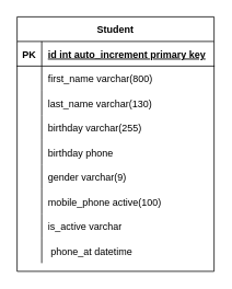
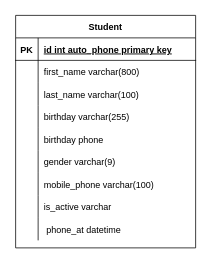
  <mxCell id="0" />
  <mxCell id="1" parent="0" />
  <mxCell id="2" value="Student" style="shape=table;startSize=30;container=1;collapsible=1;childLayout=tableLayout;fixedRows=1;rowLines=0;fontStyle=1;align=center;resizeLast=1;" vertex="1" parent="1"><mxGeometry x="20" y="20" width="240" height="310" as="geometry" /></mxCell>
  <mxCell id="3" value="" style="shape=tableRow;horizontal=0;startSize=0;swimlaneHead=0;swimlaneBody=0;fillColor=none;collapsible=0;dropTarget=0;points=[[0,0.5],[1,0.5]];portConstraint=eastwest;top=0;left=0;right=0;bottom=1;" vertex="1" parent="2"><mxGeometry y="30" width="240" height="30" as="geometry" /></mxCell>
  <mxCell id="4" value="PK" style="shape=partialRectangle;connectable=0;fillColor=none;top=0;left=0;bottom=0;right=0;fontStyle=1;overflow=hidden;" vertex="1" parent="3"><mxGeometry width="30" height="30" as="geometry"><mxRectangle width="30" height="30" as="alternateBounds" /></mxGeometry></mxCell>
- <mxCell id="5" value="id int auto_increment primary key" style="shape=partialRectangle;connectable=0;fillColor=none;top=0;left=0;bottom=0;right=0;align=left;spacingLeft=6;fontStyle=5;overflow=hidden;" vertex="1" parent="3"><mxGeometry x="30" width="210" height="30" as="geometry"><mxRectangle width="210" height="30" as="alternateBounds" /></mxGeometry></mxCell>
+ <mxCell id="5" value="id int auto_phone primary key" style="shape=partialRectangle;connectable=0;fillColor=none;top=0;left=0;bottom=0;right=0;align=left;spacingLeft=6;fontStyle=5;overflow=hidden;" vertex="1" parent="3"><mxGeometry x="30" width="210" height="30" as="geometry"><mxRectangle width="210" height="30" as="alternateBounds" /></mxGeometry></mxCell>
  <mxCell id="6" value="" style="shape=tableRow;horizontal=0;startSize=0;swimlaneHead=0;swimlaneBody=0;fillColor=none;collapsible=0;dropTarget=0;points=[[0,0.5],[1,0.5]];portConstraint=eastwest;top=0;left=0;right=0;bottom=0;" vertex="1" parent="2"><mxGeometry y="60" width="240" height="30" as="geometry" /></mxCell>
  <mxCell id="7" value="" style="shape=partialRectangle;connectable=0;fillColor=none;top=0;left=0;bottom=0;right=0;editable=1;overflow=hidden;" vertex="1" parent="6"><mxGeometry width="30" height="30" as="geometry"><mxRectangle width="30" height="30" as="alternateBounds" /></mxGeometry></mxCell>
  <mxCell id="8" value="first_name varchar(800)" style="shape=partialRectangle;connectable=0;fillColor=none;top=0;left=0;bottom=0;right=0;align=left;spacingLeft=6;overflow=hidden;" vertex="1" parent="6"><mxGeometry x="30" width="210" height="30" as="geometry"><mxRectangle width="210" height="30" as="alternateBounds" /></mxGeometry></mxCell>
  <mxCell id="9" value="" style="shape=tableRow;horizontal=0;startSize=0;swimlaneHead=0;swimlaneBody=0;fillColor=none;collapsible=0;dropTarget=0;points=[[0,0.5],[1,0.5]];portConstraint=eastwest;top=0;left=0;right=0;bottom=0;" vertex="1" parent="2"><mxGeometry y="90" width="240" height="30" as="geometry" /></mxCell>
  <mxCell id="10" value="" style="shape=partialRectangle;connectable=0;fillColor=none;top=0;left=0;bottom=0;right=0;editable=1;overflow=hidden;" vertex="1" parent="9"><mxGeometry width="30" height="30" as="geometry"><mxRectangle width="30" height="30" as="alternateBounds" /></mxGeometry></mxCell>
- <mxCell id="11" value="last_name varchar(130)" style="shape=partialRectangle;connectable=0;fillColor=none;top=0;left=0;bottom=0;right=0;align=left;spacingLeft=6;overflow=hidden;" vertex="1" parent="9"><mxGeometry x="30" width="210" height="30" as="geometry"><mxRectangle width="210" height="30" as="alternateBounds" /></mxGeometry></mxCell>
+ <mxCell id="11" value="last_name varchar(100)" style="shape=partialRectangle;connectable=0;fillColor=none;top=0;left=0;bottom=0;right=0;align=left;spacingLeft=6;overflow=hidden;" vertex="1" parent="9"><mxGeometry x="30" width="210" height="30" as="geometry"><mxRectangle width="210" height="30" as="alternateBounds" /></mxGeometry></mxCell>
  <mxCell id="12" value="" style="shape=tableRow;horizontal=0;startSize=0;swimlaneHead=0;swimlaneBody=0;fillColor=none;collapsible=0;dropTarget=0;points=[[0,0.5],[1,0.5]];portConstraint=eastwest;top=0;left=0;right=0;bottom=0;" vertex="1" parent="2"><mxGeometry y="120" width="240" height="30" as="geometry" /></mxCell>
  <mxCell id="13" value="" style="shape=partialRectangle;connectable=0;fillColor=none;top=0;left=0;bottom=0;right=0;editable=1;overflow=hidden;" vertex="1" parent="12"><mxGeometry width="30" height="30" as="geometry"><mxRectangle width="30" height="30" as="alternateBounds" /></mxGeometry></mxCell>
  <mxCell id="14" value="birthday varchar(255)" style="shape=partialRectangle;connectable=0;fillColor=none;top=0;left=0;bottom=0;right=0;align=left;spacingLeft=6;overflow=hidden;" vertex="1" parent="12"><mxGeometry x="30" width="210" height="30" as="geometry"><mxRectangle width="210" height="30" as="alternateBounds" /></mxGeometry></mxCell>
  <mxCell id="15" value="" style="shape=tableRow;horizontal=0;startSize=0;swimlaneHead=0;swimlaneBody=0;fillColor=none;collapsible=0;dropTarget=0;points=[[0,0.5],[1,0.5]];portConstraint=eastwest;top=0;left=0;right=0;bottom=0;" vertex="1" parent="2"><mxGeometry y="150" width="240" height="30" as="geometry" /></mxCell>
  <mxCell id="16" value="" style="shape=partialRectangle;connectable=0;fillColor=none;top=0;left=0;bottom=0;right=0;editable=1;overflow=hidden;" vertex="1" parent="15"><mxGeometry width="30" height="30" as="geometry"><mxRectangle width="30" height="30" as="alternateBounds" /></mxGeometry></mxCell>
  <mxCell id="17" value="birthday phone" style="shape=partialRectangle;connectable=0;fillColor=none;top=0;left=0;bottom=0;right=0;align=left;spacingLeft=6;overflow=hidden;" vertex="1" parent="15"><mxGeometry x="30" width="210" height="30" as="geometry"><mxRectangle width="210" height="30" as="alternateBounds" /></mxGeometry></mxCell>
  <mxCell id="18" value="" style="shape=tableRow;horizontal=0;startSize=0;swimlaneHead=0;swimlaneBody=0;fillColor=none;collapsible=0;dropTarget=0;points=[[0,0.5],[1,0.5]];portConstraint=eastwest;top=0;left=0;right=0;bottom=0;" vertex="1" parent="2"><mxGeometry y="180" width="240" height="30" as="geometry" /></mxCell>
  <mxCell id="19" value="" style="shape=partialRectangle;connectable=0;fillColor=none;top=0;left=0;bottom=0;right=0;editable=1;overflow=hidden;" vertex="1" parent="18"><mxGeometry width="30" height="30" as="geometry"><mxRectangle width="30" height="30" as="alternateBounds" /></mxGeometry></mxCell>
  <mxCell id="20" value="gender varchar(9)" style="shape=partialRectangle;connectable=0;fillColor=none;top=0;left=0;bottom=0;right=0;align=left;spacingLeft=6;overflow=hidden;" vertex="1" parent="18"><mxGeometry x="30" width="210" height="30" as="geometry"><mxRectangle width="210" height="30" as="alternateBounds" /></mxGeometry></mxCell>
  <mxCell id="21" value="" style="shape=tableRow;horizontal=0;startSize=0;swimlaneHead=0;swimlaneBody=0;fillColor=none;collapsible=0;dropTarget=0;points=[[0,0.5],[1,0.5]];portConstraint=eastwest;top=0;left=0;right=0;bottom=0;" vertex="1" parent="2"><mxGeometry y="210" width="240" height="30" as="geometry" /></mxCell>
  <mxCell id="22" value="" style="shape=partialRectangle;connectable=0;fillColor=none;top=0;left=0;bottom=0;right=0;editable=1;overflow=hidden;" vertex="1" parent="21"><mxGeometry width="30" height="30" as="geometry"><mxRectangle width="30" height="30" as="alternateBounds" /></mxGeometry></mxCell>
- <mxCell id="23" value="mobile_phone active(100)" style="shape=partialRectangle;connectable=0;fillColor=none;top=0;left=0;bottom=0;right=0;align=left;spacingLeft=6;overflow=hidden;" vertex="1" parent="21"><mxGeometry x="30" width="210" height="30" as="geometry"><mxRectangle width="210" height="30" as="alternateBounds" /></mxGeometry></mxCell>
+ <mxCell id="23" value="mobile_phone varchar(100)" style="shape=partialRectangle;connectable=0;fillColor=none;top=0;left=0;bottom=0;right=0;align=left;spacingLeft=6;overflow=hidden;" vertex="1" parent="21"><mxGeometry x="30" width="210" height="30" as="geometry"><mxRectangle width="210" height="30" as="alternateBounds" /></mxGeometry></mxCell>
  <mxCell id="24" value="" style="shape=tableRow;horizontal=0;startSize=0;swimlaneHead=0;swimlaneBody=0;fillColor=none;collapsible=0;dropTarget=0;points=[[0,0.5],[1,0.5]];portConstraint=eastwest;top=0;left=0;right=0;bottom=0;" vertex="1" parent="2"><mxGeometry y="240" width="240" height="30" as="geometry" /></mxCell>
  <mxCell id="25" value="" style="shape=partialRectangle;connectable=0;fillColor=none;top=0;left=0;bottom=0;right=0;editable=1;overflow=hidden;" vertex="1" parent="24"><mxGeometry width="30" height="30" as="geometry"><mxRectangle width="30" height="30" as="alternateBounds" /></mxGeometry></mxCell>
  <mxCell id="26" value="is_active varchar" style="shape=partialRectangle;connectable=0;fillColor=none;top=0;left=0;bottom=0;right=0;align=left;spacingLeft=6;overflow=hidden;" vertex="1" parent="24"><mxGeometry x="30" width="210" height="30" as="geometry"><mxRectangle width="210" height="30" as="alternateBounds" /></mxGeometry></mxCell>
  <mxCell id="27" value="" style="shape=tableRow;horizontal=0;startSize=0;swimlaneHead=0;swimlaneBody=0;fillColor=none;collapsible=0;dropTarget=0;points=[[0,0.5],[1,0.5]];portConstraint=eastwest;top=0;left=0;right=0;bottom=0;" vertex="1" parent="2"><mxGeometry y="270" width="240" height="30" as="geometry" /></mxCell>
  <mxCell id="28" value="" style="shape=partialRectangle;connectable=0;fillColor=none;top=0;left=0;bottom=0;right=0;editable=1;overflow=hidden;" vertex="1" parent="27"><mxGeometry width="30" height="30" as="geometry"><mxRectangle width="30" height="30" as="alternateBounds" /></mxGeometry></mxCell>
  <mxCell id="29" value=" phone_at datetime" style="shape=partialRectangle;connectable=0;fillColor=none;top=0;left=0;bottom=0;right=0;align=left;spacingLeft=6;overflow=hidden;" vertex="1" parent="27"><mxGeometry x="30" width="210" height="30" as="geometry"><mxRectangle width="210" height="30" as="alternateBounds" /></mxGeometry></mxCell>
